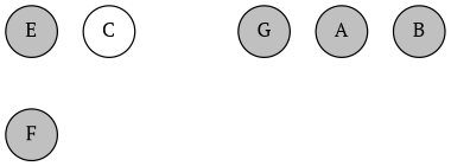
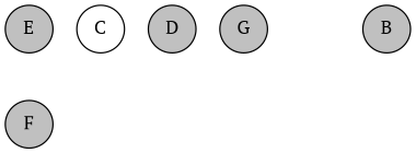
  graph {
    fontname="PT Serif"
    mindist=.1
    node [fillcolor=gray fontname="PT Serif" margin=0 shape=circle style=filled]
    edge [fontname="PT Serif" style=invis]
    E
    F
    C [fillcolor=white]
+   D
    G
-   A
    B
    subgraph sub_1 {
      E
      F
    }
    E -- F
    F -- F
  }
